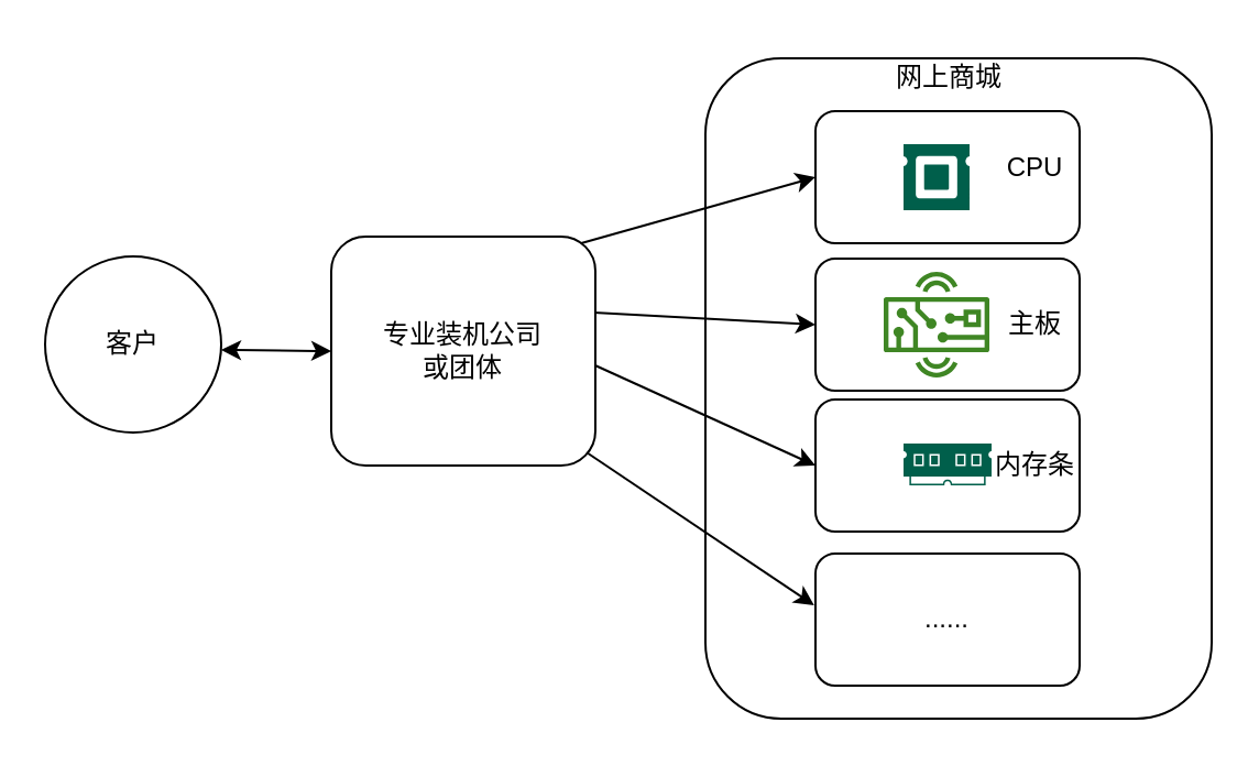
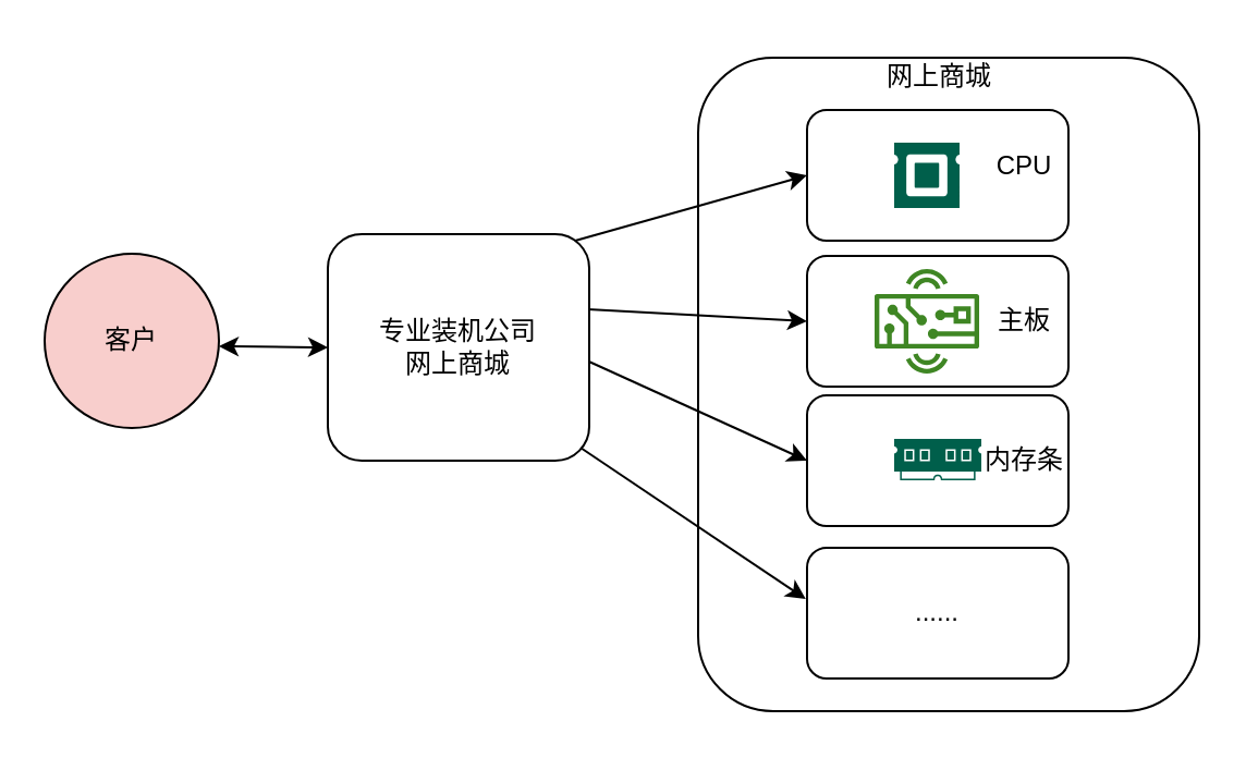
  <mxCell id="0" />
  <mxCell id="1" parent="0" />
  <mxCell id="2" value="" style="rounded=1;whiteSpace=wrap;html=1;" parent="1" vertex="1"><mxGeometry x="320" y="26" width="230" height="300" as="geometry" /></mxCell>
  <mxCell id="3" value="" style="rounded=1;whiteSpace=wrap;html=1;" parent="1" vertex="1"><mxGeometry x="370" y="181" width="120" height="60" as="geometry" /></mxCell>
  <mxCell id="4" value="" style="rounded=1;whiteSpace=wrap;html=1;" parent="1" vertex="1"><mxGeometry x="370" y="117" width="120" height="60" as="geometry" /></mxCell>
  <mxCell id="5" value="" style="rounded=1;whiteSpace=wrap;html=1;" parent="1" vertex="1"><mxGeometry x="370" y="50" width="120" height="60" as="geometry" /></mxCell>
- <mxCell id="6" value="客户" style="ellipse;whiteSpace=wrap;html=1;aspect=fixed;" parent="1" vertex="1"><mxGeometry x="20" y="116" width="80" height="80" as="geometry" /></mxCell>
+ <mxCell id="6" value="客户" style="ellipse;whiteSpace=wrap;html=1;aspect=fixed;fillColor=#f8cecc;" parent="1" vertex="1"><mxGeometry x="20" y="116" width="80" height="80" as="geometry" /></mxCell>
  <mxCell id="7" value="" style="sketch=0;pointerEvents=1;shadow=0;dashed=0;html=1;strokeColor=none;fillColor=#005F4B;labelPosition=center;verticalLabelPosition=bottom;verticalAlign=top;align=center;outlineConnect=0;shape=mxgraph.veeam2.cpu;" parent="1" vertex="1"><mxGeometry x="410" y="65" width="30" height="30" as="geometry" /></mxCell>
  <mxCell id="8" value="" style="sketch=0;outlineConnect=0;fontColor=#232F3E;gradientColor=none;fillColor=#3F8624;strokeColor=none;dashed=0;verticalLabelPosition=bottom;verticalAlign=top;align=center;html=1;fontSize=12;fontStyle=0;aspect=fixed;pointerEvents=1;shape=mxgraph.aws4.hardware_board;" parent="1" vertex="1"><mxGeometry x="401" y="123" width="48" height="48" as="geometry" /></mxCell>
  <mxCell id="9" value="" style="sketch=0;pointerEvents=1;shadow=0;dashed=0;html=1;strokeColor=none;fillColor=#005F4B;labelPosition=center;verticalLabelPosition=bottom;verticalAlign=top;align=center;outlineConnect=0;shape=mxgraph.veeam2.ram;" parent="1" vertex="1"><mxGeometry x="410" y="201" width="40" height="19" as="geometry" /></mxCell>
  <mxCell id="10" value="CPU" style="text;html=1;strokeColor=none;fillColor=none;align=center;verticalAlign=middle;whiteSpace=wrap;rounded=0;" parent="1" vertex="1"><mxGeometry x="440" y="61" width="60" height="30" as="geometry" /></mxCell>
  <mxCell id="11" value="主板" style="text;html=1;strokeColor=none;fillColor=none;align=center;verticalAlign=middle;whiteSpace=wrap;rounded=0;" parent="1" vertex="1"><mxGeometry x="440" y="132" width="60" height="30" as="geometry" /></mxCell>
  <mxCell id="12" value="内存条" style="text;html=1;strokeColor=none;fillColor=none;align=center;verticalAlign=middle;whiteSpace=wrap;rounded=0;" parent="1" vertex="1"><mxGeometry x="440" y="196" width="60" height="30" as="geometry" /></mxCell>
  <mxCell id="13" value="......" style="rounded=1;whiteSpace=wrap;html=1;" parent="1" vertex="1"><mxGeometry x="370" y="251" width="120" height="60" as="geometry" /></mxCell>
  <mxCell id="14" value="网上商城" style="text;html=1;strokeColor=none;fillColor=none;align=center;verticalAlign=middle;whiteSpace=wrap;rounded=0;" parent="1" vertex="1"><mxGeometry x="401" y="20" width="60" height="30" as="geometry" /></mxCell>
  <mxCell id="15" value="" style="endArrow=classic;html=1;rounded=0;entryX=0;entryY=0.5;entryDx=0;entryDy=0;" parent="1" target="5" edge="1"><mxGeometry width="50" height="50" relative="1" as="geometry"><mxPoint x="260" y="111" as="sourcePoint" /><mxPoint x="270" y="120" as="targetPoint" /></mxGeometry></mxCell>
  <mxCell id="16" value="" style="endArrow=classic;html=1;rounded=0;entryX=0;entryY=0.5;entryDx=0;entryDy=0;" parent="1" target="4" edge="1"><mxGeometry width="50" height="50" relative="1" as="geometry"><mxPoint x="260" y="141" as="sourcePoint" /><mxPoint x="280" y="161" as="targetPoint" /></mxGeometry></mxCell>
  <mxCell id="17" value="" style="endArrow=classic;html=1;rounded=0;entryX=0;entryY=0.5;entryDx=0;entryDy=0;" parent="1" target="3" edge="1"><mxGeometry width="50" height="50" relative="1" as="geometry"><mxPoint x="260" y="161" as="sourcePoint" /><mxPoint x="280" y="211" as="targetPoint" /></mxGeometry></mxCell>
  <mxCell id="18" value="" style="endArrow=classic;html=1;rounded=0;entryX=-0.005;entryY=0.392;entryDx=0;entryDy=0;entryPerimeter=0;" parent="1" target="13" edge="1"><mxGeometry width="50" height="50" relative="1" as="geometry"><mxPoint x="260" y="201" as="sourcePoint" /><mxPoint x="380" y="221" as="targetPoint" /></mxGeometry></mxCell>
- <mxCell id="19" value="专业装机公司&lt;br&gt;或团体" style="rounded=1;whiteSpace=wrap;html=1;" vertex="1" parent="1"><mxGeometry x="150" y="107" width="120" height="104" as="geometry" /></mxCell>
+ <mxCell id="19" value="专业装机公司&lt;br&gt;网上商城" style="rounded=1;whiteSpace=wrap;html=1;" vertex="1" parent="1"><mxGeometry x="150" y="107" width="120" height="104" as="geometry" /></mxCell>
  <mxCell id="20" value="" style="endArrow=classic;startArrow=classic;html=1;rounded=0;" edge="1" parent="1"><mxGeometry width="50" height="50" relative="1" as="geometry"><mxPoint x="100" y="158.5" as="sourcePoint" /><mxPoint x="150" y="159" as="targetPoint" /></mxGeometry></mxCell>
